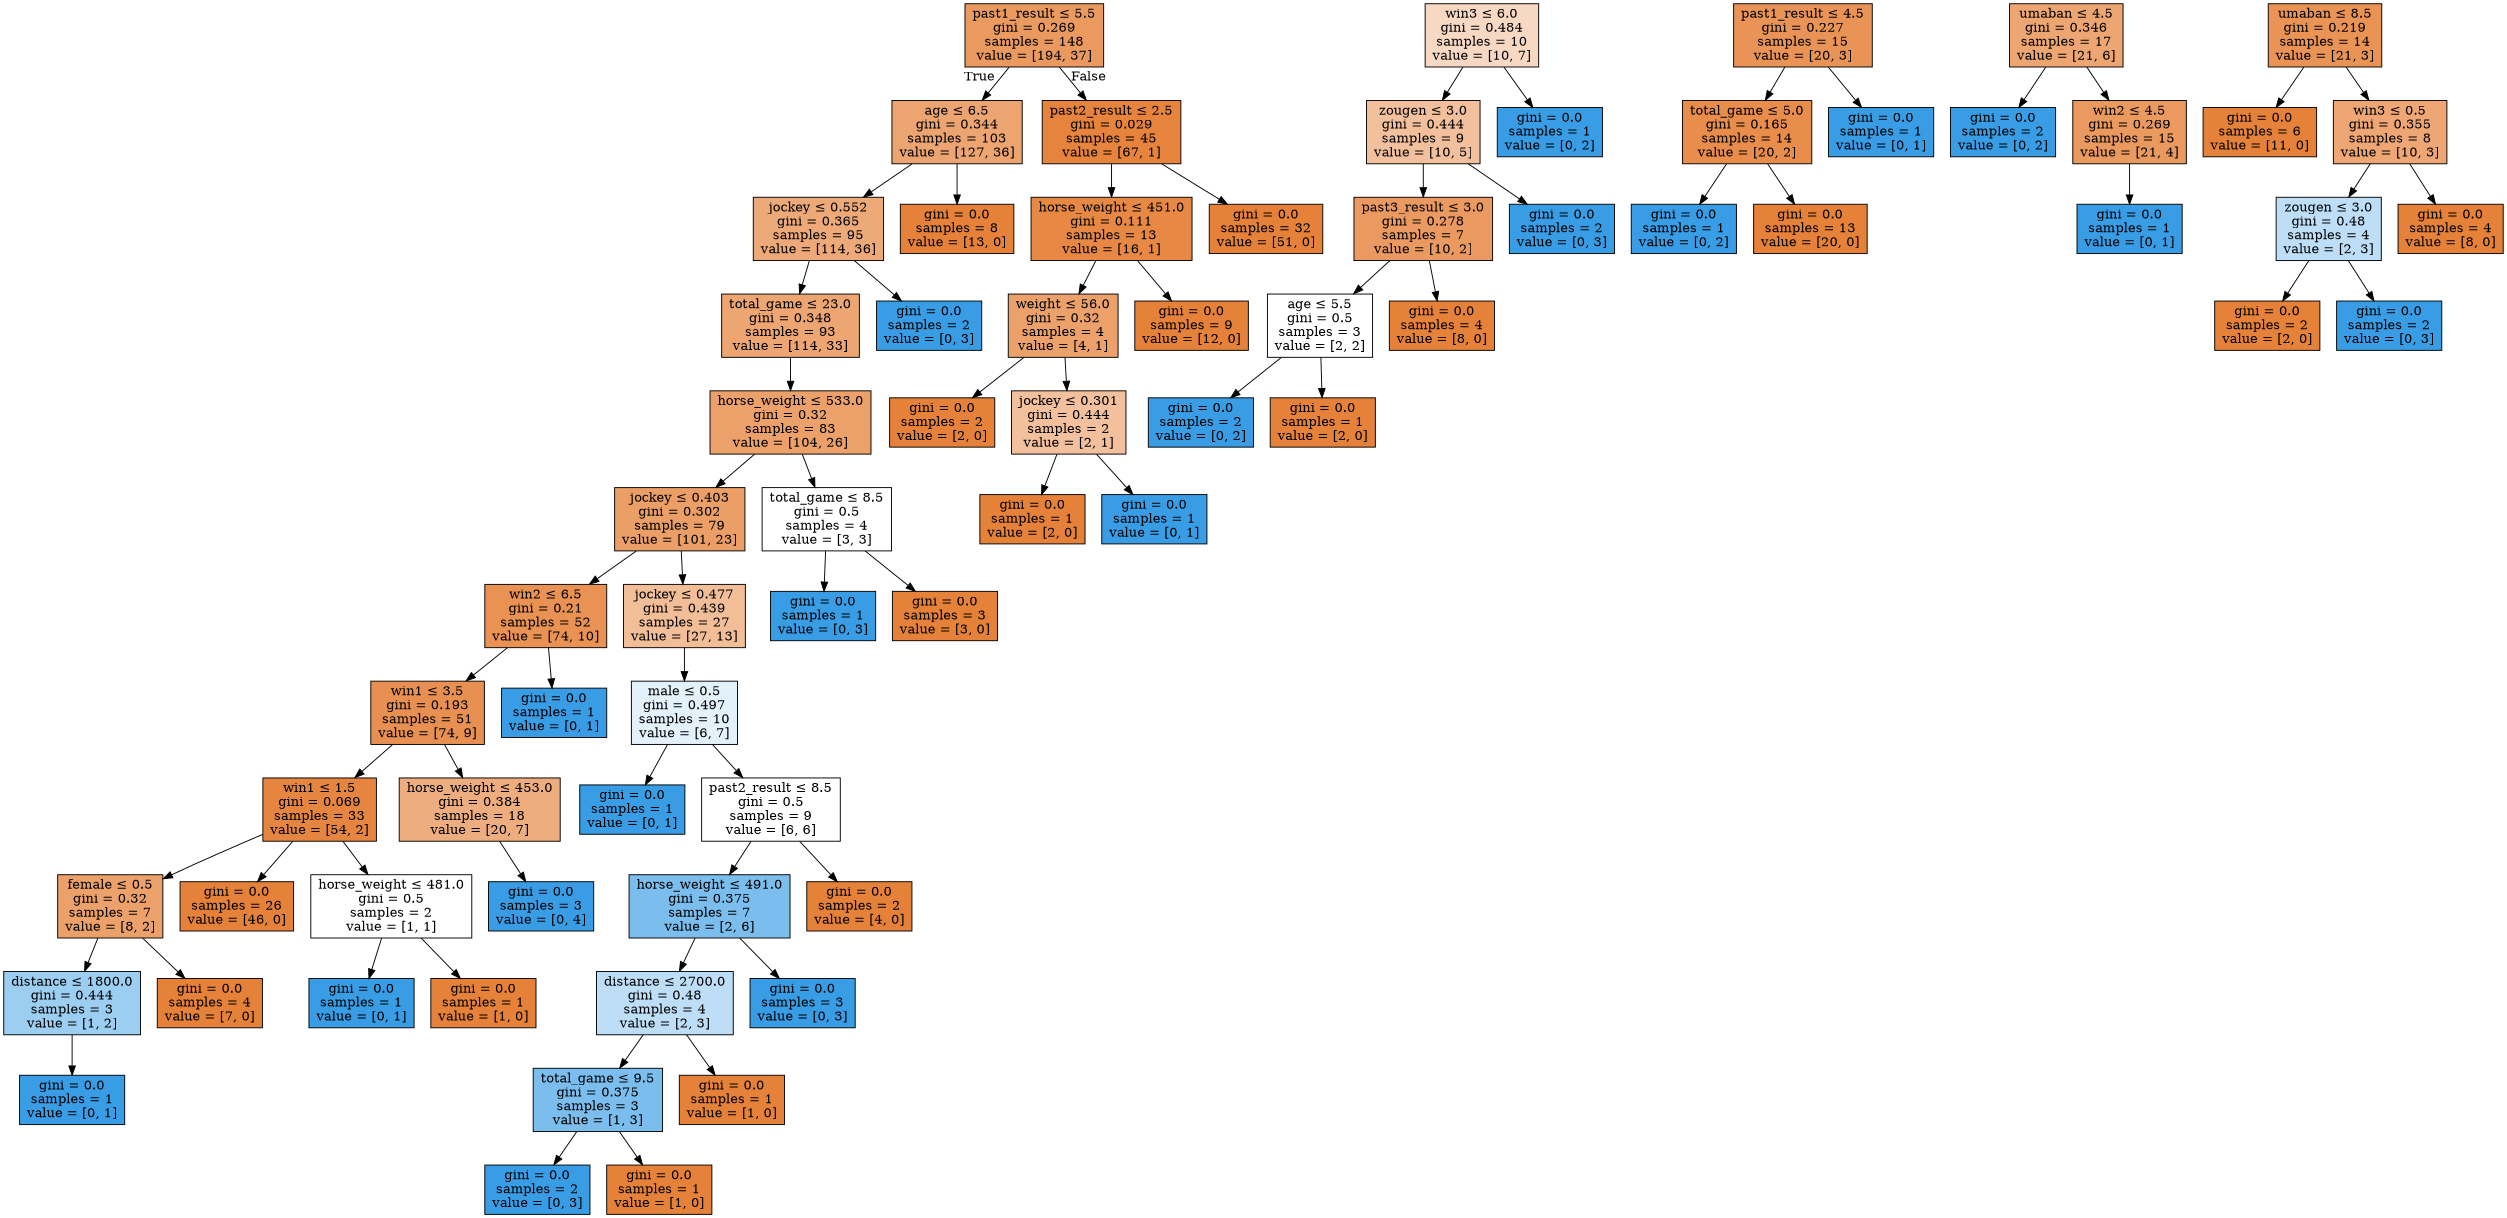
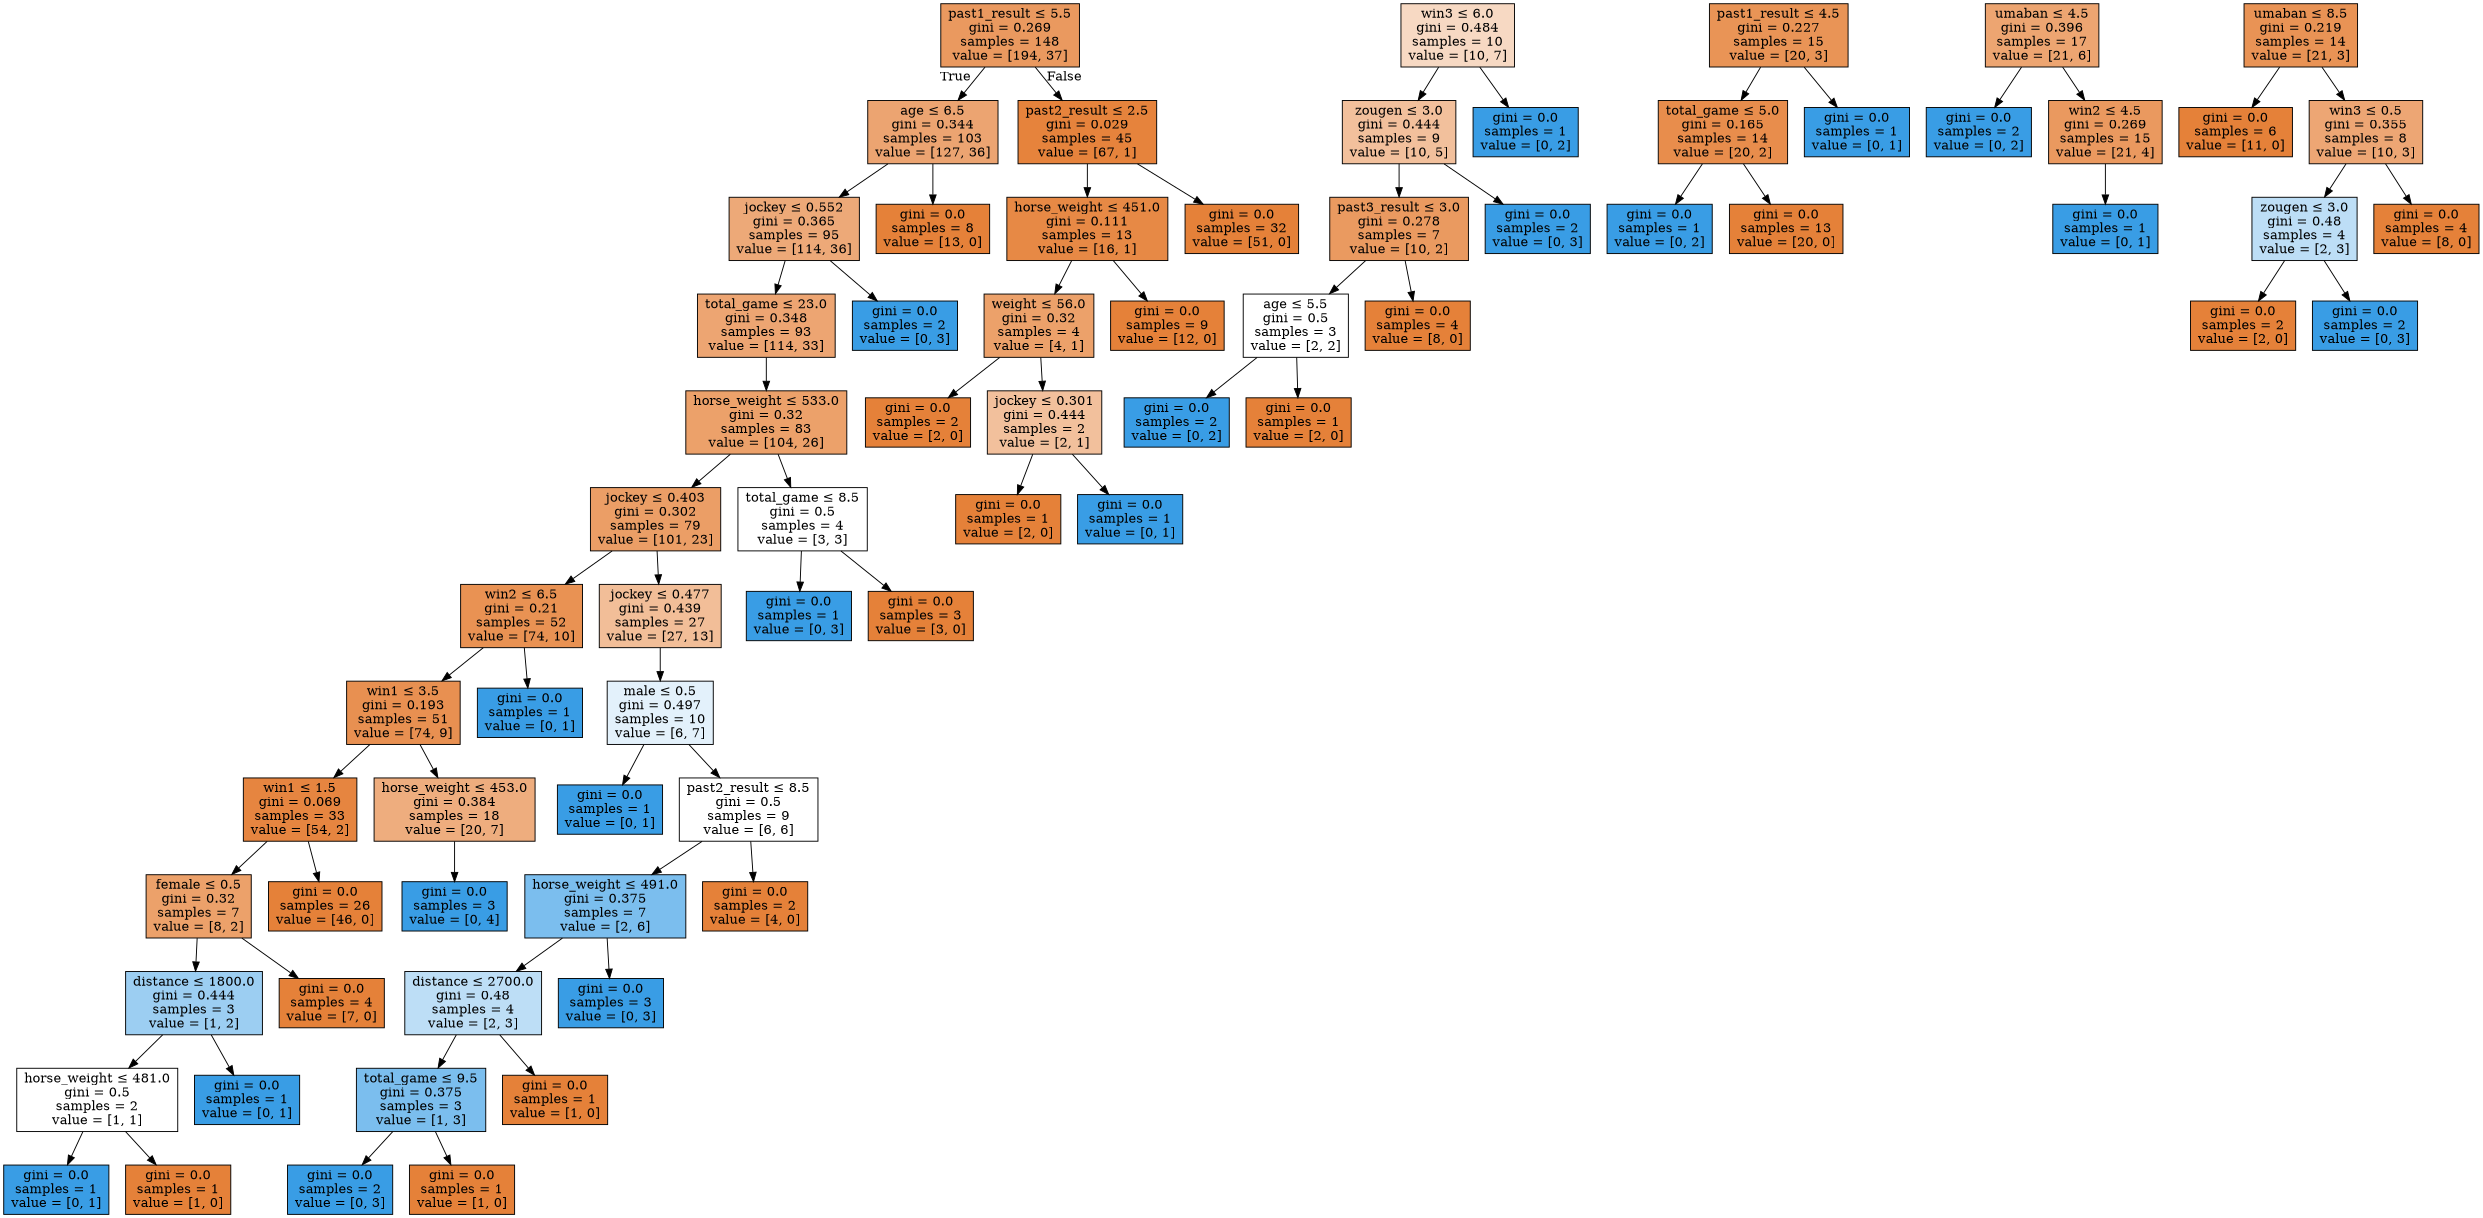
  digraph {
    node [color=black fillcolor="#e58139ff" shape=box style=filled]
    n1 [fillcolor="#e58139ce" label=<past1_result &le; 5.5<br/>gini = 0.269<br/>samples = 148<br/>value = [194, 37]>]
    n2 [fillcolor="#e58139b7" label=<age &le; 6.5<br/>gini = 0.344<br/>samples = 103<br/>value = [127, 36]>]
    n3 [fillcolor="#e58139fb" label=<past2_result &le; 2.5<br/>gini = 0.029<br/>samples = 45<br/>value = [67, 1]>]
    n4 [fillcolor="#e58139ae" label=<jockey &le; 0.552<br/>gini = 0.365<br/>samples = 95<br/>value = [114, 36]>]
    n5 [label=<gini = 0.0<br/>samples = 8<br/>value = [13, 0]>]
    n6 [fillcolor="#e58139ef" label=<horse_weight &le; 451.0<br/>gini = 0.111<br/>samples = 13<br/>value = [16, 1]>]
    n7 [label=<gini = 0.0<br/>samples = 32<br/>value = [51, 0]>]
    n8 [fillcolor="#e58139b5" label=<total_game &le; 23.0<br/>gini = 0.348<br/>samples = 93<br/>value = [114, 33]>]
    n9 [fillcolor="#399de5ff" label=<gini = 0.0<br/>samples = 2<br/>value = [0, 3]>]
    n10 [fillcolor="#e58139bf" label=<horse_weight &le; 533.0<br/>gini = 0.32<br/>samples = 83<br/>value = [104, 26]>]
    n11 [fillcolor="#e58139c5" label=<jockey &le; 0.403<br/>gini = 0.302<br/>samples = 79<br/>value = [101, 23]>]
    n12 [fillcolor="#e5813900" label=<total_game &le; 8.5<br/>gini = 0.5<br/>samples = 4<br/>value = [3, 3]>]
    n13 [fillcolor="#e581394d" label=<win3 &le; 6.0<br/>gini = 0.484<br/>samples = 10<br/>value = [10, 7]>]
    n14 [fillcolor="#e581397f" label=<zougen &le; 3.0<br/>gini = 0.444<br/>samples = 9<br/>value = [10, 5]>]
    n15 [fillcolor="#399de5ff" label=<gini = 0.0<br/>samples = 1<br/>value = [0, 2]>]
    n16 [fillcolor="#e58139dd" label=<win2 &le; 6.5<br/>gini = 0.21<br/>samples = 52<br/>value = [74, 10]>]
    n17 [fillcolor="#e5813984" label=<jockey &le; 0.477<br/>gini = 0.439<br/>samples = 27<br/>value = [27, 13]>]
    n18 [fillcolor="#399de5ff" label=<gini = 0.0<br/>samples = 1<br/>value = [0, 3]>]
    n19 [label=<gini = 0.0<br/>samples = 3<br/>value = [3, 0]>]
    n20 [fillcolor="#e58139e0" label=<win1 &le; 3.5<br/>gini = 0.193<br/>samples = 51<br/>value = [74, 9]>]
    n21 [fillcolor="#399de5ff" label=<gini = 0.0<br/>samples = 1<br/>value = [0, 1]>]
    n22 [fillcolor="#399de524" label=<male &le; 0.5<br/>gini = 0.497<br/>samples = 10<br/>value = [6, 7]>]
    n23 [fillcolor="#e58139f6" label=<win1 &le; 1.5<br/>gini = 0.069<br/>samples = 33<br/>value = [54, 2]>]
    n24 [fillcolor="#e58139a6" label=<horse_weight &le; 453.0<br/>gini = 0.384<br/>samples = 18<br/>value = [20, 7]>]
    n25 [fillcolor="#e58139bf" label=<female &le; 0.5<br/>gini = 0.32<br/>samples = 7<br/>value = [8, 2]>]
    n26 [label=<gini = 0.0<br/>samples = 26<br/>value = [46, 0]>]
    n27 [fillcolor="#399de5ff" label=<gini = 0.0<br/>samples = 3<br/>value = [0, 4]>]
    n28 [fillcolor="#399de57f" label=<distance &le; 1800.0<br/>gini = 0.444<br/>samples = 3<br/>value = [1, 2]>]
    n29 [label=<gini = 0.0<br/>samples = 4<br/>value = [7, 0]>]
    n30 [fillcolor="#e5813900" label=<horse_weight &le; 481.0<br/>gini = 0.5<br/>samples = 2<br/>value = [1, 1]>]
    n31 [fillcolor="#399de5ff" label=<gini = 0.0<br/>samples = 1<br/>value = [0, 1]>]
    n32 [fillcolor="#399de5ff" label=<gini = 0.0<br/>samples = 1<br/>value = [0, 1]>]
    n33 [label=<gini = 0.0<br/>samples = 1<br/>value = [1, 0]>]
    n34 [fillcolor="#e58139d9" label=<past1_result &le; 4.5<br/>gini = 0.227<br/>samples = 15<br/>value = [20, 3]>]
    n35 [fillcolor="#e58139e6" label=<total_game &le; 5.0<br/>gini = 0.165<br/>samples = 14<br/>value = [20, 2]>]
    n36 [fillcolor="#399de5ff" label=<gini = 0.0<br/>samples = 1<br/>value = [0, 1]>]
    n37 [fillcolor="#399de5ff" label=<gini = 0.0<br/>samples = 1<br/>value = [0, 2]>]
    n38 [label=<gini = 0.0<br/>samples = 13<br/>value = [20, 0]>]
    n39 [fillcolor="#399de5ff" label=<gini = 0.0<br/>samples = 1<br/>value = [0, 1]>]
    n40 [fillcolor="#e5813900" label=<past2_result &le; 8.5<br/>gini = 0.5<br/>samples = 9<br/>value = [6, 6]>]
-   n41 [fillcolor="#e58139b6" label=<umaban &le; 4.5<br/>gini = 0.346<br/>samples = 17<br/>value = [21, 6]>]
+   n41 [fillcolor="#e58139b6" label=<umaban &le; 4.5<br/>gini = 0.396<br/>samples = 17<br/>value = [21, 6]>]
    n42 [fillcolor="#399de5ff" label=<gini = 0.0<br/>samples = 2<br/>value = [0, 2]>]
    n43 [fillcolor="#e58139ce" label=<win2 &le; 4.5<br/>gini = 0.269<br/>samples = 15<br/>value = [21, 4]>]
    n44 [fillcolor="#399de5aa" label=<horse_weight &le; 491.0<br/>gini = 0.375<br/>samples = 7<br/>value = [2, 6]>]
    n45 [label=<gini = 0.0<br/>samples = 2<br/>value = [4, 0]>]
    n46 [fillcolor="#399de555" label=<distance &le; 2700.0<br/>gini = 0.48<br/>samples = 4<br/>value = [2, 3]>]
    n47 [fillcolor="#399de5ff" label=<gini = 0.0<br/>samples = 3<br/>value = [0, 3]>]
    n48 [fillcolor="#399de5aa" label=<total_game &le; 9.5<br/>gini = 0.375<br/>samples = 3<br/>value = [1, 3]>]
    n49 [label=<gini = 0.0<br/>samples = 1<br/>value = [1, 0]>]
    n50 [fillcolor="#399de5ff" label=<gini = 0.0<br/>samples = 2<br/>value = [0, 3]>]
    n51 [label=<gini = 0.0<br/>samples = 1<br/>value = [1, 0]>]
    n52 [fillcolor="#399de5ff" label=<gini = 0.0<br/>samples = 1<br/>value = [0, 1]>]
    n53 [fillcolor="#e58139db" label=<umaban &le; 8.5<br/>gini = 0.219<br/>samples = 14<br/>value = [21, 3]>]
    n54 [label=<gini = 0.0<br/>samples = 6<br/>value = [11, 0]>]
    n55 [fillcolor="#e58139b3" label=<win3 &le; 0.5<br/>gini = 0.355<br/>samples = 8<br/>value = [10, 3]>]
    n56 [fillcolor="#399de555" label=<zougen &le; 3.0<br/>gini = 0.48<br/>samples = 4<br/>value = [2, 3]>]
    n57 [label=<gini = 0.0<br/>samples = 4<br/>value = [8, 0]>]
    n58 [label=<gini = 0.0<br/>samples = 2<br/>value = [2, 0]>]
    n59 [fillcolor="#399de5ff" label=<gini = 0.0<br/>samples = 2<br/>value = [0, 3]>]
    n60 [fillcolor="#e58139cc" label=<past3_result &le; 3.0<br/>gini = 0.278<br/>samples = 7<br/>value = [10, 2]>]
    n61 [fillcolor="#399de5ff" label=<gini = 0.0<br/>samples = 2<br/>value = [0, 3]>]
    n62 [fillcolor="#e5813900" label=<age &le; 5.5<br/>gini = 0.5<br/>samples = 3<br/>value = [2, 2]>]
    n63 [label=<gini = 0.0<br/>samples = 4<br/>value = [8, 0]>]
    n64 [fillcolor="#399de5ff" label=<gini = 0.0<br/>samples = 2<br/>value = [0, 2]>]
    n65 [label=<gini = 0.0<br/>samples = 1<br/>value = [2, 0]>]
    n66 [fillcolor="#e58139bf" label=<weight &le; 56.0<br/>gini = 0.32<br/>samples = 4<br/>value = [4, 1]>]
    n67 [label=<gini = 0.0<br/>samples = 9<br/>value = [12, 0]>]
    n68 [label=<gini = 0.0<br/>samples = 2<br/>value = [2, 0]>]
    n69 [fillcolor="#e581397f" label=<jockey &le; 0.301<br/>gini = 0.444<br/>samples = 2<br/>value = [2, 1]>]
    n70 [label=<gini = 0.0<br/>samples = 1<br/>value = [2, 0]>]
    n71 [fillcolor="#399de5ff" label=<gini = 0.0<br/>samples = 1<br/>value = [0, 1]>]
    n1 -> n2 [headlabel=True labelangle=45 labeldistance=2.5]
    n1 -> n3 [headlabel=False labelangle=-45 labeldistance=2.5]
    n2 -> n4
    n2 -> n5
    n3 -> n6
    n3 -> n7
    n4 -> n8
    n4 -> n9
    n6 -> n66
    n6 -> n67
    n8 -> n10
    n10 -> n11
    n10 -> n12
    n11 -> n16
    n11 -> n17
    n12 -> n18
    n12 -> n19
    n13 -> n14
    n13 -> n15
    n14 -> n60
    n14 -> n61
    n16 -> n20
    n16 -> n21
    n17 -> n22
    n20 -> n23
    n20 -> n24
    n22 -> n39
    n22 -> n40
    n23 -> n25
    n23 -> n26
    n24 -> n27
    n25 -> n28
    n25 -> n29
-   n23 -> n30
+   n28 -> n30
    n28 -> n31
    n30 -> n32
    n30 -> n33
    n34 -> n35
    n34 -> n36
    n35 -> n37
    n35 -> n38
    n40 -> n44
    n40 -> n45
    n41 -> n42
    n41 -> n43
    n43 -> n52
    n44 -> n46
    n44 -> n47
    n46 -> n48
    n46 -> n49
    n48 -> n50
    n48 -> n51
    n53 -> n54
    n53 -> n55
    n55 -> n56
    n55 -> n57
    n56 -> n58
    n56 -> n59
    n60 -> n62
    n60 -> n63
    n62 -> n64
    n62 -> n65
    n66 -> n68
    n66 -> n69
    n69 -> n70
    n69 -> n71
  }
